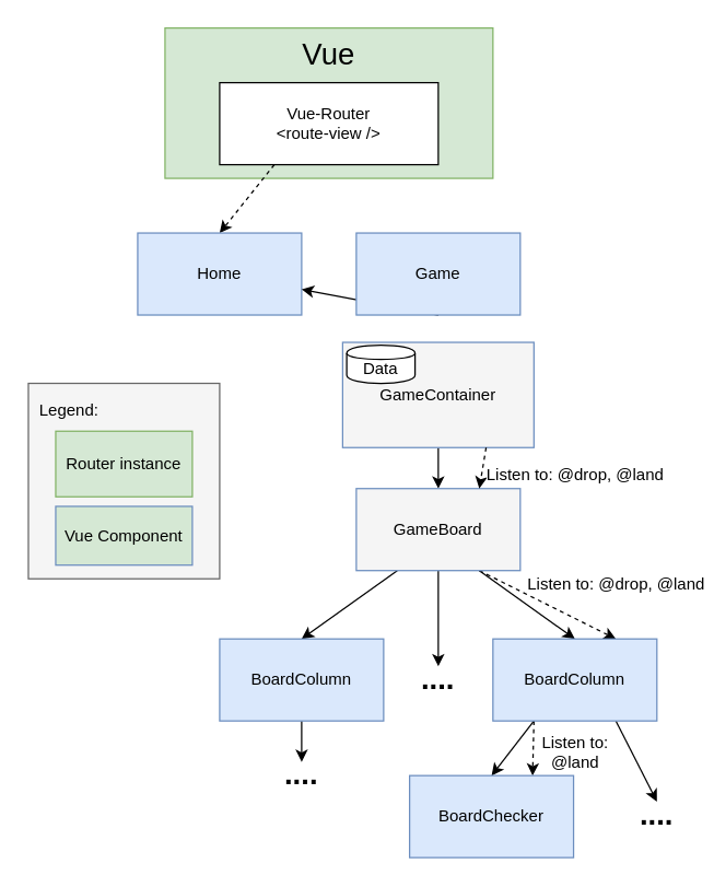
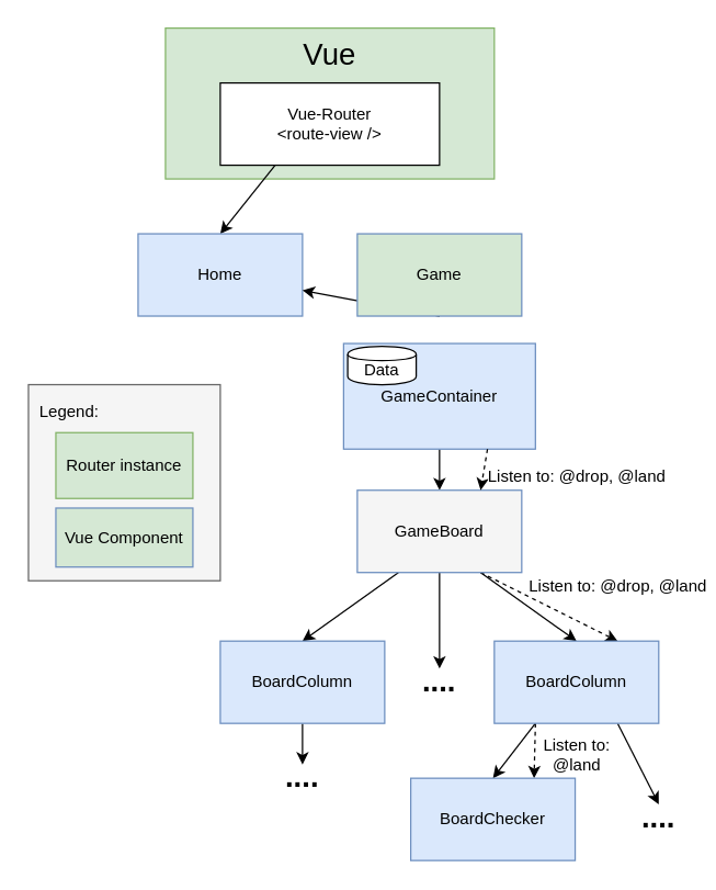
  <mxCell id="0" />
  <mxCell id="1" parent="0" />
  <mxCell id="2" value="" style="rounded=0;whiteSpace=wrap;html=1;fillColor=#d5e8d4;strokeColor=#82b366;" parent="1" vertex="1"><mxGeometry x="120" y="20" width="240" height="110" as="geometry" /></mxCell>
- <mxCell id="3" style="rounded=0;orthogonalLoop=1;jettySize=auto;html=1;exitX=0.25;exitY=1;exitDx=0;exitDy=0;entryX=0.5;entryY=0;entryDx=0;entryDy=0;dashed=1;" parent="1" source="4" target="6" edge="1"><mxGeometry relative="1" as="geometry" /></mxCell>
+ <mxCell id="3" style="rounded=0;orthogonalLoop=1;jettySize=auto;html=1;exitX=0.25;exitY=1;exitDx=0;exitDy=0;entryX=0.5;entryY=0;entryDx=0;entryDy=0;" parent="1" source="4" target="6" edge="1"><mxGeometry relative="1" as="geometry" /></mxCell>
  <mxCell id="4" value="Vue-Router&lt;br&gt;&amp;lt;route-view /&amp;gt;" style="rounded=0;whiteSpace=wrap;html=1;" parent="1" vertex="1"><mxGeometry x="160" y="60" width="160" height="60" as="geometry" /></mxCell>
  <mxCell id="5" value="Vue" style="text;html=1;strokeColor=none;fillColor=none;align=center;verticalAlign=middle;whiteSpace=wrap;rounded=0;fontSize=22;" parent="1" vertex="1"><mxGeometry x="220" y="30" width="40" height="20" as="geometry" /></mxCell>
  <mxCell id="6" value="Home" style="rounded=0;whiteSpace=wrap;html=1;fillColor=#dae8fc;strokeColor=#6c8ebf;" parent="1" vertex="1"><mxGeometry x="100" y="170" width="120" height="60" as="geometry" /></mxCell>
  <mxCell id="7" style="edgeStyle=none;rounded=0;orthogonalLoop=1;jettySize=auto;html=1;exitX=0.5;exitY=1;exitDx=0;exitDy=0;fontSize=12;" parent="1" source="8" target="6" edge="1"><mxGeometry relative="1" as="geometry" /></mxCell>
- <mxCell id="8" value="Game" style="rounded=0;whiteSpace=wrap;html=1;fillColor=#dae8fc;strokeColor=#6c8ebf;" parent="1" vertex="1"><mxGeometry x="260" y="170" width="120" height="60" as="geometry" /></mxCell>
+ <mxCell id="8" value="Game" style="rounded=0;whiteSpace=wrap;html=1;fillColor=#d5e8d4;strokeColor=#6c8ebf;" parent="1" vertex="1"><mxGeometry x="260" y="170" width="120" height="60" as="geometry" /></mxCell>
  <mxCell id="9" style="edgeStyle=none;rounded=0;orthogonalLoop=1;jettySize=auto;html=1;exitX=0.5;exitY=1;exitDx=0;exitDy=0;entryX=0.5;entryY=0;entryDx=0;entryDy=0;fontSize=12;" parent="1" source="10" target="15" edge="1"><mxGeometry relative="1" as="geometry" /></mxCell>
- <mxCell id="10" value="GameContainer" style="rounded=0;whiteSpace=wrap;html=1;fillColor=#f5f5f5;strokeColor=#6c8ebf;" parent="1" vertex="1"><mxGeometry x="250" y="250" width="140" height="77" as="geometry" /></mxCell>
+ <mxCell id="10" value="GameContainer" style="rounded=0;whiteSpace=wrap;html=1;fillColor=#dae8fc;strokeColor=#6c8ebf;" parent="1" vertex="1"><mxGeometry x="250" y="250" width="140" height="77" as="geometry" /></mxCell>
  <mxCell id="11" style="edgeStyle=none;rounded=0;orthogonalLoop=1;jettySize=auto;html=1;exitX=0.25;exitY=1;exitDx=0;exitDy=0;entryX=0.5;entryY=0;entryDx=0;entryDy=0;fontSize=12;" parent="1" source="15" target="17" edge="1"><mxGeometry relative="1" as="geometry" /></mxCell>
  <mxCell id="12" style="edgeStyle=none;rounded=0;orthogonalLoop=1;jettySize=auto;html=1;exitX=0.5;exitY=1;exitDx=0;exitDy=0;entryX=0.5;entryY=0;entryDx=0;entryDy=0;fontSize=12;" parent="1" source="15" target="22" edge="1"><mxGeometry relative="1" as="geometry" /></mxCell>
  <mxCell id="13" style="edgeStyle=none;rounded=0;orthogonalLoop=1;jettySize=auto;html=1;exitX=0.75;exitY=1;exitDx=0;exitDy=0;entryX=0.5;entryY=0;entryDx=0;entryDy=0;fontSize=12;" parent="1" source="15" target="21" edge="1"><mxGeometry relative="1" as="geometry" /></mxCell>
  <mxCell id="14" value="Listen to: @drop, @land" style="edgeStyle=none;rounded=0;orthogonalLoop=1;jettySize=auto;html=1;exitX=0.75;exitY=1;exitDx=0;exitDy=0;entryX=0.75;entryY=0;entryDx=0;entryDy=0;dashed=1;fontSize=12;" parent="1" source="15" target="21" edge="1"><mxGeometry x="0.68" y="36" relative="1" as="geometry"><mxPoint as="offset" /></mxGeometry></mxCell>
  <mxCell id="15" value="GameBoard" style="rounded=0;whiteSpace=wrap;html=1;fillColor=#f5f5f5;strokeColor=#6c8ebf;" parent="1" vertex="1"><mxGeometry x="260" y="357" width="120" height="60" as="geometry" /></mxCell>
  <mxCell id="16" style="edgeStyle=none;rounded=0;orthogonalLoop=1;jettySize=auto;html=1;exitX=0.5;exitY=1;exitDx=0;exitDy=0;entryX=0.5;entryY=0;entryDx=0;entryDy=0;fontSize=12;" parent="1" source="17" target="23" edge="1"><mxGeometry relative="1" as="geometry" /></mxCell>
  <mxCell id="17" value="BoardColumn" style="rounded=0;whiteSpace=wrap;html=1;fillColor=#dae8fc;strokeColor=#6c8ebf;" parent="1" vertex="1"><mxGeometry x="160" y="467" width="120" height="60" as="geometry" /></mxCell>
  <mxCell id="18" style="edgeStyle=none;rounded=0;orthogonalLoop=1;jettySize=auto;html=1;exitX=0.25;exitY=1;exitDx=0;exitDy=0;entryX=0.5;entryY=0;entryDx=0;entryDy=0;fontSize=12;" parent="1" source="21" target="24" edge="1"><mxGeometry relative="1" as="geometry" /></mxCell>
  <mxCell id="19" value="Listen to:&lt;br&gt;@land" style="edgeStyle=none;rounded=0;orthogonalLoop=1;jettySize=auto;html=1;exitX=0.25;exitY=1;exitDx=0;exitDy=0;entryX=0.75;entryY=0;entryDx=0;entryDy=0;fontSize=12;dashed=1;" parent="1" source="21" target="24" edge="1"><mxGeometry x="0.112" y="31" relative="1" as="geometry"><mxPoint as="offset" /></mxGeometry></mxCell>
  <mxCell id="20" style="edgeStyle=none;rounded=0;orthogonalLoop=1;jettySize=auto;html=1;exitX=0.75;exitY=1;exitDx=0;exitDy=0;entryX=0.5;entryY=0;entryDx=0;entryDy=0;fontSize=12;" parent="1" source="21" target="27" edge="1"><mxGeometry relative="1" as="geometry" /></mxCell>
  <mxCell id="21" value="BoardColumn" style="rounded=0;whiteSpace=wrap;html=1;fillColor=#dae8fc;strokeColor=#6c8ebf;" parent="1" vertex="1"><mxGeometry x="360" y="467" width="120" height="60" as="geometry" /></mxCell>
  <mxCell id="22" value="&lt;b&gt;&lt;font style=&quot;font-size: 22px&quot;&gt;....&lt;/font&gt;&lt;/b&gt;" style="text;html=1;strokeColor=none;fillColor=none;align=center;verticalAlign=middle;whiteSpace=wrap;rounded=0;fontSize=12;" parent="1" vertex="1"><mxGeometry x="300" y="487" width="40" height="20" as="geometry" /></mxCell>
  <mxCell id="23" value="&lt;b&gt;&lt;font style=&quot;font-size: 22px&quot;&gt;....&lt;/font&gt;&lt;/b&gt;" style="text;html=1;strokeColor=none;fillColor=none;align=center;verticalAlign=middle;whiteSpace=wrap;rounded=0;fontSize=12;" parent="1" vertex="1"><mxGeometry x="200" y="557" width="40" height="20" as="geometry" /></mxCell>
  <mxCell id="24" value="BoardChecker" style="rounded=0;whiteSpace=wrap;html=1;fillColor=#dae8fc;strokeColor=#6c8ebf;" parent="1" vertex="1"><mxGeometry x="299" y="567" width="120" height="60" as="geometry" /></mxCell>
  <mxCell id="25" value="Listen to: @drop, @land" style="edgeStyle=none;rounded=0;orthogonalLoop=1;jettySize=auto;html=1;exitX=0.75;exitY=1;exitDx=0;exitDy=0;entryX=0.75;entryY=0;entryDx=0;entryDy=0;dashed=1;fontSize=12;" parent="1" source="10" target="15" edge="1"><mxGeometry x="-0.405" y="67" relative="1" as="geometry"><mxPoint x="360" y="409" as="sourcePoint" /><mxPoint x="460" y="459" as="targetPoint" /><mxPoint as="offset" /></mxGeometry></mxCell>
  <mxCell id="26" value="Data" style="shape=cylinder;whiteSpace=wrap;html=1;boundedLbl=1;backgroundOutline=1;fontSize=12;" parent="1" vertex="1"><mxGeometry x="253" y="252" width="50" height="28" as="geometry" /></mxCell>
  <mxCell id="27" value="&lt;b&gt;&lt;font style=&quot;font-size: 22px&quot;&gt;....&lt;/font&gt;&lt;/b&gt;" style="text;html=1;strokeColor=none;fillColor=none;align=center;verticalAlign=middle;whiteSpace=wrap;rounded=0;fontSize=12;" parent="1" vertex="1"><mxGeometry x="460" y="586" width="40" height="20" as="geometry" /></mxCell>
  <mxCell id="28" value="" style="rounded=0;whiteSpace=wrap;html=1;fillColor=#f5f5f5;strokeColor=#666666;fontColor=#333333;" vertex="1" parent="1"><mxGeometry x="20" y="280" width="140" height="143" as="geometry" /></mxCell>
  <mxCell id="29" value="Legend:" style="text;html=1;strokeColor=none;fillColor=none;align=center;verticalAlign=middle;whiteSpace=wrap;rounded=0;" vertex="1" parent="1"><mxGeometry x="30" y="290" width="40" height="20" as="geometry" /></mxCell>
  <mxCell id="30" value="Router instance" style="rounded=0;whiteSpace=wrap;html=1;fillColor=#d5e8d4;strokeColor=#82b366;" vertex="1" parent="1"><mxGeometry x="40" y="315" width="100" height="48" as="geometry" /></mxCell>
  <mxCell id="31" value="Vue Component" style="rounded=0;whiteSpace=wrap;html=1;fillColor=#d5e8d4;strokeColor=#6c8ebf;" vertex="1" parent="1"><mxGeometry x="40" y="370" width="100" height="43" as="geometry" /></mxCell>
